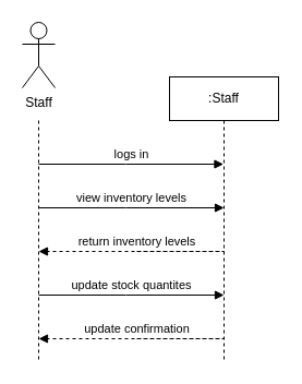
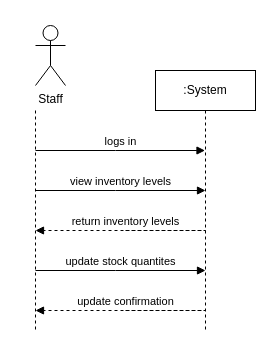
  <mxCell id="0" />
  <mxCell id="1" parent="0" />
- <mxCell id="2" value=":Staff" style="shape=umlLifeline;perimeter=lifelinePerimeter;whiteSpace=wrap;html=1;container=0;dropTarget=0;collapsible=0;recursiveResize=0;outlineConnect=0;portConstraint=eastwest;newEdgeStyle={&quot;edgeStyle&quot;:&quot;elbowEdgeStyle&quot;,&quot;elbow&quot;:&quot;vertical&quot;,&quot;curved&quot;:0,&quot;rounded&quot;:0};" parent="1" vertex="1"><mxGeometry x="155" y="70" width="100" height="260" as="geometry" /></mxCell>
+ <mxCell id="2" value=":System" style="shape=umlLifeline;perimeter=lifelinePerimeter;whiteSpace=wrap;html=1;container=0;dropTarget=0;collapsible=0;recursiveResize=0;outlineConnect=0;portConstraint=eastwest;newEdgeStyle={&quot;edgeStyle&quot;:&quot;elbowEdgeStyle&quot;,&quot;elbow&quot;:&quot;vertical&quot;,&quot;curved&quot;:0,&quot;rounded&quot;:0};" parent="1" vertex="1"><mxGeometry x="155" y="70" width="100" height="260" as="geometry" /></mxCell>
  <mxCell id="3" value="logs in" style="html=1;verticalAlign=bottom;endArrow=block;edgeStyle=elbowEdgeStyle;elbow=horizontal;curved=0;rounded=0;" parent="1" target="2" edge="1"><mxGeometry relative="1" as="geometry"><mxPoint x="35" y="150" as="sourcePoint" /><Array as="points"><mxPoint x="115" y="150" /></Array><mxPoint x="165" y="150" as="targetPoint" /></mxGeometry></mxCell>
  <mxCell id="4" style="edgeStyle=orthogonalEdgeStyle;rounded=0;orthogonalLoop=1;jettySize=auto;html=1;dashed=1;endArrow=none;endFill=0;" edge="1" parent="1"><mxGeometry relative="1" as="geometry"><mxPoint x="35" y="330" as="targetPoint" /><mxPoint x="35" y="110" as="sourcePoint" /></mxGeometry></mxCell>
- <mxCell id="5" value="Staff" style="shape=umlActor;verticalLabelPosition=bottom;verticalAlign=top;html=1;outlineConnect=0;" vertex="1" parent="1"><mxGeometry x="20" y="20" width="30" height="60" as="geometry" /></mxCell>
+ <mxCell id="5" value="Staff" style="shape=umlActor;verticalLabelPosition=bottom;verticalAlign=top;html=1;outlineConnect=0;" vertex="1" parent="1"><mxGeometry x="35" y="25" width="30" height="60" as="geometry" /></mxCell>
  <mxCell id="6" value="view inventory levels" style="html=1;verticalAlign=bottom;endArrow=block;edgeStyle=elbowEdgeStyle;elbow=vertical;curved=0;rounded=0;" edge="1" parent="1"><mxGeometry relative="1" as="geometry"><mxPoint x="35" y="190" as="sourcePoint" /><Array as="points"><mxPoint x="115" y="190" /></Array><mxPoint x="205" y="190" as="targetPoint" /></mxGeometry></mxCell>
  <mxCell id="7" value="return inventory levels" style="html=1;verticalAlign=bottom;endArrow=block;edgeStyle=elbowEdgeStyle;elbow=vertical;curved=0;rounded=0;dashed=1;" edge="1" parent="1"><mxGeometry x="0.28" relative="1" as="geometry"><mxPoint x="125" y="230" as="sourcePoint" /><Array as="points"><mxPoint x="205" y="230" /></Array><mxPoint x="35" y="230" as="targetPoint" /><mxPoint as="offset" /></mxGeometry></mxCell>
  <mxCell id="8" value="update stock quantites" style="html=1;verticalAlign=bottom;endArrow=block;edgeStyle=elbowEdgeStyle;elbow=vertical;curved=0;rounded=0;" edge="1" parent="1"><mxGeometry relative="1" as="geometry"><mxPoint x="35" y="270" as="sourcePoint" /><Array as="points"><mxPoint x="115" y="270" /></Array><mxPoint x="205" y="270" as="targetPoint" /></mxGeometry></mxCell>
  <mxCell id="9" value="update confirmation" style="html=1;verticalAlign=bottom;endArrow=block;edgeStyle=elbowEdgeStyle;elbow=vertical;curved=0;rounded=0;dashed=1;" edge="1" parent="1"><mxGeometry x="0.28" relative="1" as="geometry"><mxPoint x="125" y="310" as="sourcePoint" /><Array as="points"><mxPoint x="205" y="310" /></Array><mxPoint x="35" y="310" as="targetPoint" /><mxPoint as="offset" /></mxGeometry></mxCell>
